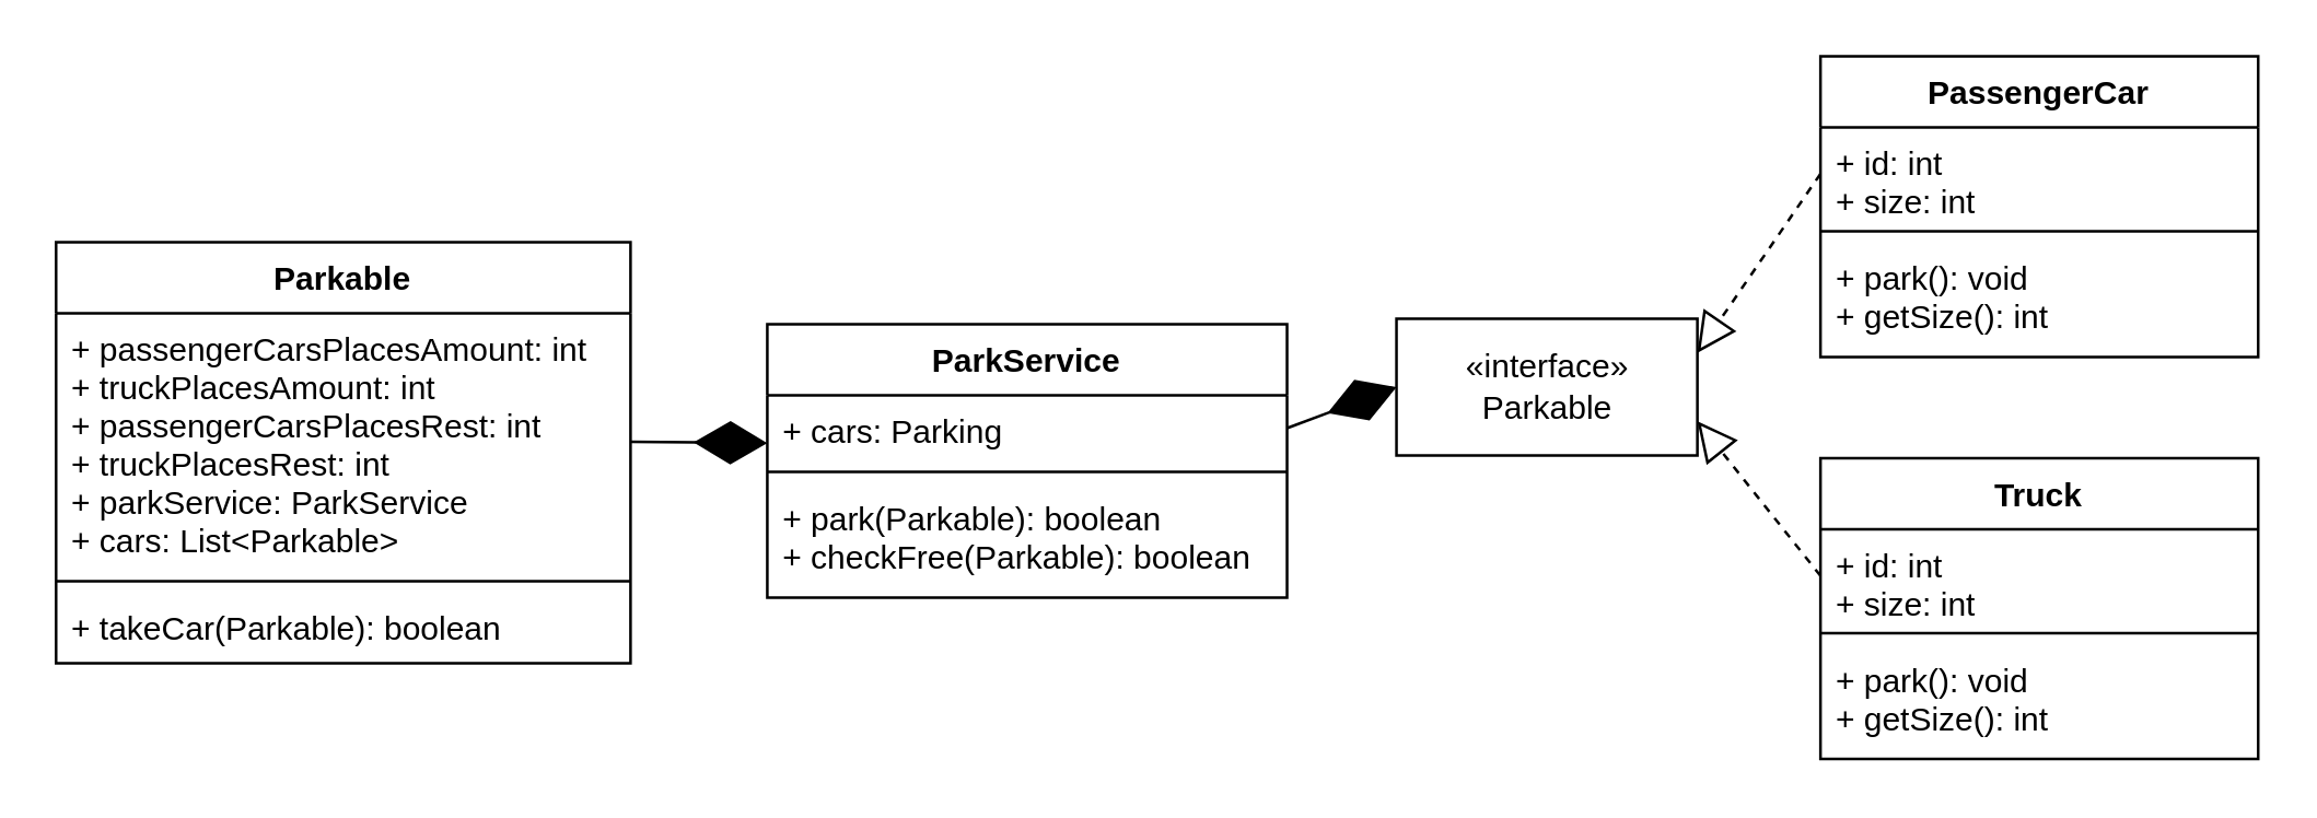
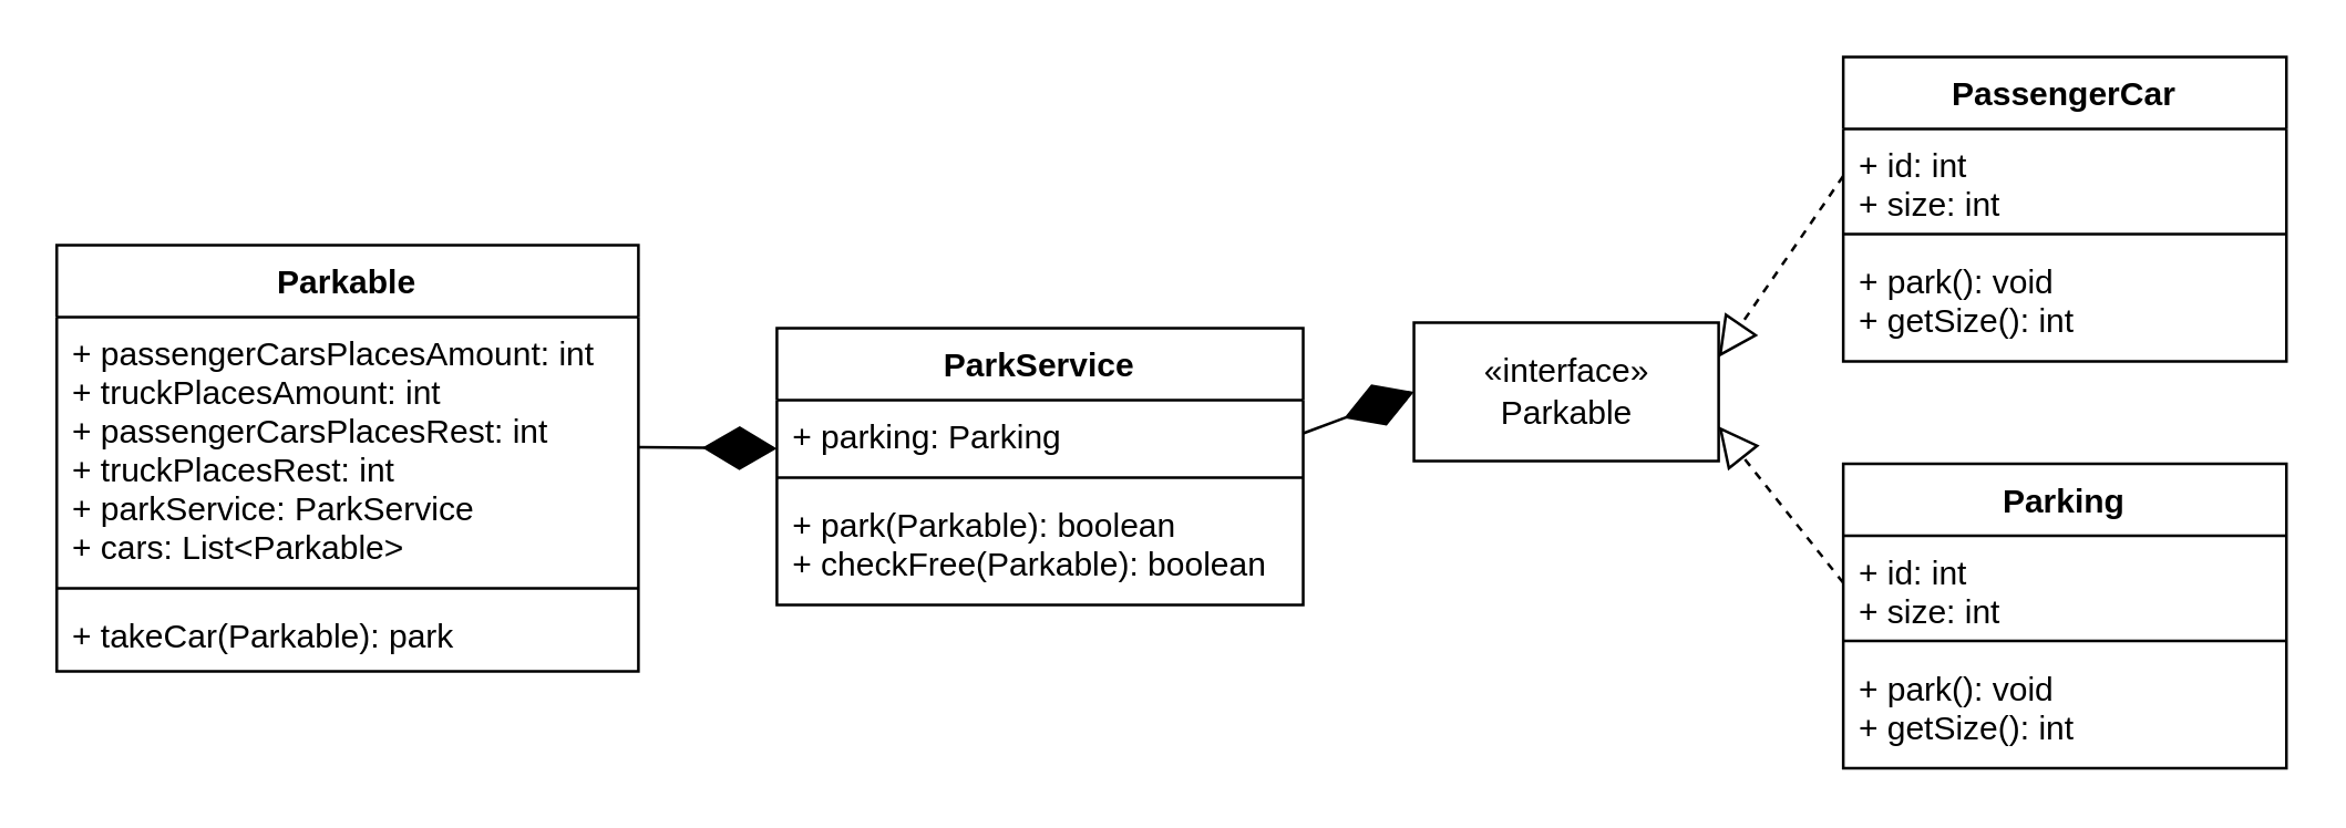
  <mxCell id="0" />
  <mxCell id="1" parent="0" />
  <mxCell id="2" value="PassengerCar" style="swimlane;fontStyle=1;align=center;verticalAlign=top;childLayout=stackLayout;horizontal=1;startSize=26;horizontalStack=0;resizeParent=1;resizeParentMax=0;resizeLast=0;collapsible=1;marginBottom=0;" vertex="1" parent="1"><mxGeometry x="665" y="20" width="160" height="110" as="geometry" /></mxCell>
  <mxCell id="3" value="+ id: int&#10;+ size: int&#10;" style="text;strokeColor=none;fillColor=none;align=left;verticalAlign=top;spacingLeft=4;spacingRight=4;overflow=hidden;rotatable=0;points=[[0,0.5],[1,0.5]];portConstraint=eastwest;" vertex="1" parent="2"><mxGeometry y="26" width="160" height="34" as="geometry" /></mxCell>
  <mxCell id="4" value="" style="line;strokeWidth=1;fillColor=none;align=left;verticalAlign=middle;spacingTop=-1;spacingLeft=3;spacingRight=3;rotatable=0;labelPosition=right;points=[];portConstraint=eastwest;" vertex="1" parent="2"><mxGeometry y="60" width="160" height="8" as="geometry" /></mxCell>
  <mxCell id="5" value="+ park(): void&#10;+ getSize(): int" style="text;strokeColor=none;fillColor=none;align=left;verticalAlign=top;spacingLeft=4;spacingRight=4;overflow=hidden;rotatable=0;points=[[0,0.5],[1,0.5]];portConstraint=eastwest;" vertex="1" parent="2"><mxGeometry y="68" width="160" height="42" as="geometry" /></mxCell>
- <mxCell id="6" value="Truck" style="swimlane;fontStyle=1;align=center;verticalAlign=top;childLayout=stackLayout;horizontal=1;startSize=26;horizontalStack=0;resizeParent=1;resizeParentMax=0;resizeLast=0;collapsible=1;marginBottom=0;" vertex="1" parent="1"><mxGeometry x="665" y="167" width="160" height="110" as="geometry" /></mxCell>
+ <mxCell id="6" value="Parking" style="swimlane;fontStyle=1;align=center;verticalAlign=top;childLayout=stackLayout;horizontal=1;startSize=26;horizontalStack=0;resizeParent=1;resizeParentMax=0;resizeLast=0;collapsible=1;marginBottom=0;" vertex="1" parent="1"><mxGeometry x="665" y="167" width="160" height="110" as="geometry" /></mxCell>
  <mxCell id="7" value="+ id: int&#10;+ size: int&#10;" style="text;strokeColor=none;fillColor=none;align=left;verticalAlign=top;spacingLeft=4;spacingRight=4;overflow=hidden;rotatable=0;points=[[0,0.5],[1,0.5]];portConstraint=eastwest;" vertex="1" parent="6"><mxGeometry y="26" width="160" height="34" as="geometry" /></mxCell>
  <mxCell id="8" value="" style="line;strokeWidth=1;fillColor=none;align=left;verticalAlign=middle;spacingTop=-1;spacingLeft=3;spacingRight=3;rotatable=0;labelPosition=right;points=[];portConstraint=eastwest;" vertex="1" parent="6"><mxGeometry y="60" width="160" height="8" as="geometry" /></mxCell>
  <mxCell id="9" value="+ park(): void&#10;+ getSize(): int" style="text;strokeColor=none;fillColor=none;align=left;verticalAlign=top;spacingLeft=4;spacingRight=4;overflow=hidden;rotatable=0;points=[[0,0.5],[1,0.5]];portConstraint=eastwest;" vertex="1" parent="6"><mxGeometry y="68" width="160" height="42" as="geometry" /></mxCell>
  <mxCell id="10" value="ParkService" style="swimlane;fontStyle=1;align=center;verticalAlign=top;childLayout=stackLayout;horizontal=1;startSize=26;horizontalStack=0;resizeParent=1;resizeParentMax=0;resizeLast=0;collapsible=1;marginBottom=0;" vertex="1" parent="1"><mxGeometry x="280" y="118" width="190" height="100" as="geometry" /></mxCell>
- <mxCell id="11" value="+ cars: Parking" style="text;strokeColor=none;fillColor=none;align=left;verticalAlign=top;spacingLeft=4;spacingRight=4;overflow=hidden;rotatable=0;points=[[0,0.5],[1,0.5]];portConstraint=eastwest;" vertex="1" parent="10"><mxGeometry y="26" width="190" height="24" as="geometry" /></mxCell>
+ <mxCell id="11" value="+ parking: Parking" style="text;strokeColor=none;fillColor=none;align=left;verticalAlign=top;spacingLeft=4;spacingRight=4;overflow=hidden;rotatable=0;points=[[0,0.5],[1,0.5]];portConstraint=eastwest;" vertex="1" parent="10"><mxGeometry y="26" width="190" height="24" as="geometry" /></mxCell>
  <mxCell id="12" value="" style="line;strokeWidth=1;fillColor=none;align=left;verticalAlign=middle;spacingTop=-1;spacingLeft=3;spacingRight=3;rotatable=0;labelPosition=right;points=[];portConstraint=eastwest;" vertex="1" parent="10"><mxGeometry y="50" width="190" height="8" as="geometry" /></mxCell>
  <mxCell id="13" value="+ park(Parkable): boolean&#10;+ checkFree(Parkable): boolean" style="text;strokeColor=none;fillColor=none;align=left;verticalAlign=top;spacingLeft=4;spacingRight=4;overflow=hidden;rotatable=0;points=[[0,0.5],[1,0.5]];portConstraint=eastwest;" vertex="1" parent="10"><mxGeometry y="58" width="190" height="42" as="geometry" /></mxCell>
  <mxCell id="14" value="Parkable" style="swimlane;fontStyle=1;align=center;verticalAlign=top;childLayout=stackLayout;horizontal=1;startSize=26;horizontalStack=0;resizeParent=1;resizeParentMax=0;resizeLast=0;collapsible=1;marginBottom=0;" vertex="1" parent="1"><mxGeometry x="20" y="88" width="210" height="154" as="geometry" /></mxCell>
  <mxCell id="15" value="+ passengerCarsPlacesAmount: int&#10;+ truckPlacesAmount: int&#10;+ passengerCarsPlacesRest: int&#10;+ truckPlacesRest: int&#10;+ parkService: ParkService&#10;+ cars: List&lt;Parkable&gt;" style="text;strokeColor=none;fillColor=none;align=left;verticalAlign=top;spacingLeft=4;spacingRight=4;overflow=hidden;rotatable=0;points=[[0,0.5],[1,0.5]];portConstraint=eastwest;" vertex="1" parent="14"><mxGeometry y="26" width="210" height="94" as="geometry" /></mxCell>
  <mxCell id="16" value="" style="line;strokeWidth=1;fillColor=none;align=left;verticalAlign=middle;spacingTop=-1;spacingLeft=3;spacingRight=3;rotatable=0;labelPosition=right;points=[];portConstraint=eastwest;" vertex="1" parent="14"><mxGeometry y="120" width="210" height="8" as="geometry" /></mxCell>
- <mxCell id="17" value="+ takeCar(Parkable): boolean" style="text;strokeColor=none;fillColor=none;align=left;verticalAlign=top;spacingLeft=4;spacingRight=4;overflow=hidden;rotatable=0;points=[[0,0.5],[1,0.5]];portConstraint=eastwest;" vertex="1" parent="14"><mxGeometry y="128" width="210" height="26" as="geometry" /></mxCell>
+ <mxCell id="17" value="+ takeCar(Parkable): park" style="text;strokeColor=none;fillColor=none;align=left;verticalAlign=top;spacingLeft=4;spacingRight=4;overflow=hidden;rotatable=0;points=[[0,0.5],[1,0.5]];portConstraint=eastwest;" vertex="1" parent="14"><mxGeometry y="128" width="210" height="26" as="geometry" /></mxCell>
  <mxCell id="18" value="" style="endArrow=block;dashed=1;endFill=0;endSize=12;html=1;entryX=1;entryY=0.25;entryDx=0;entryDy=0;exitX=0;exitY=0.5;exitDx=0;exitDy=0;" edge="1" parent="1" source="3" target="20"><mxGeometry width="160" relative="1" as="geometry"><mxPoint x="580" y="102" as="sourcePoint" /><mxPoint x="480" y="128" as="targetPoint" /></mxGeometry></mxCell>
  <mxCell id="19" value="" style="endArrow=block;dashed=1;endFill=0;endSize=12;html=1;exitX=0;exitY=0.5;exitDx=0;exitDy=0;entryX=1;entryY=0.75;entryDx=0;entryDy=0;" edge="1" parent="1" source="7" target="20"><mxGeometry width="160" relative="1" as="geometry"><mxPoint x="580" y="232" as="sourcePoint" /><mxPoint x="480.99" y="208" as="targetPoint" /></mxGeometry></mxCell>
  <mxCell id="20" value="«interface»&lt;br&gt;Parkable" style="html=1;" vertex="1" parent="1"><mxGeometry x="510" y="116" width="110" height="50" as="geometry" /></mxCell>
  <mxCell id="21" value="" style="endArrow=diamondThin;endFill=1;endSize=24;html=1;entryX=0;entryY=0.727;entryDx=0;entryDy=0;entryPerimeter=0;exitX=1;exitY=0.5;exitDx=0;exitDy=0;" edge="1" parent="1" source="15" target="11"><mxGeometry width="160" relative="1" as="geometry"><mxPoint x="30" y="300" as="sourcePoint" /><mxPoint x="190" y="300" as="targetPoint" /></mxGeometry></mxCell>
  <mxCell id="22" value="" style="endArrow=diamondThin;endFill=1;endSize=24;html=1;entryX=0;entryY=0.5;entryDx=0;entryDy=0;exitX=1;exitY=0.5;exitDx=0;exitDy=0;" edge="1" parent="1" source="11" target="20"><mxGeometry width="160" relative="1" as="geometry"><mxPoint x="480" y="163" as="sourcePoint" /><mxPoint x="530" y="172.988" as="targetPoint" /></mxGeometry></mxCell>
